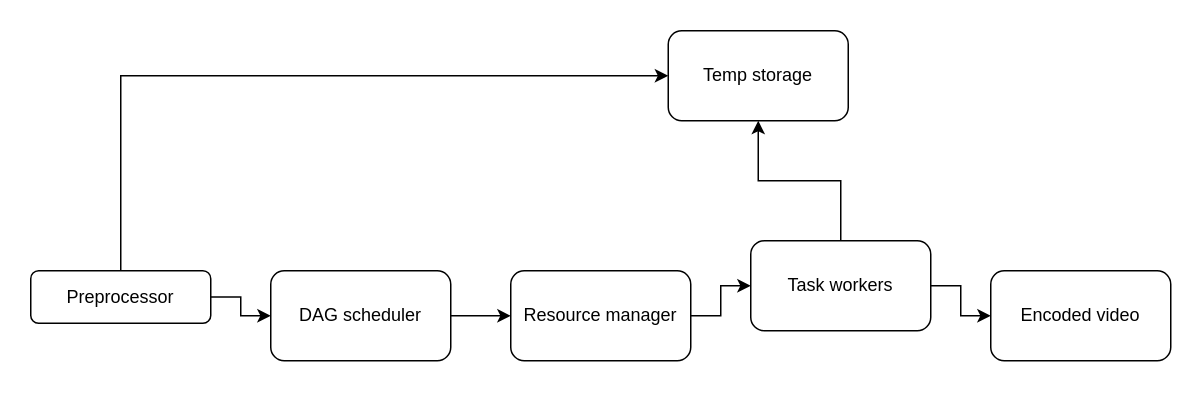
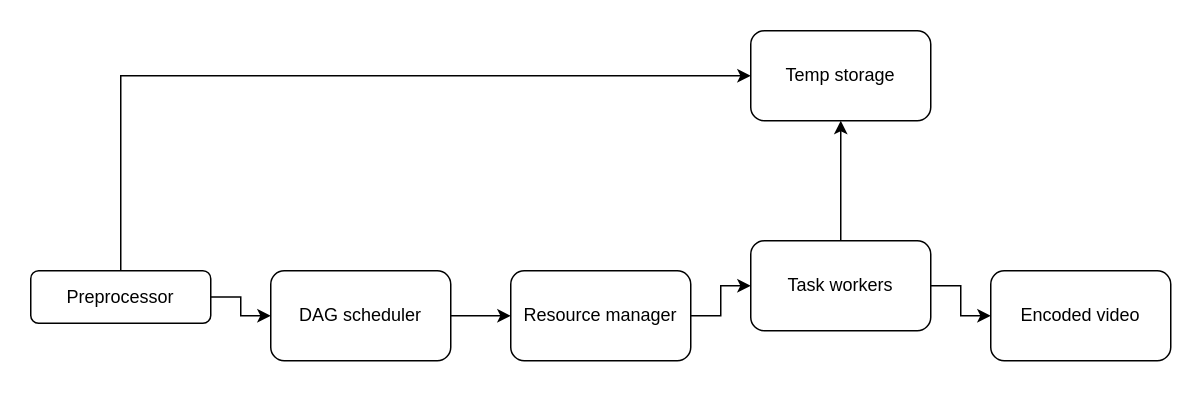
  <mxCell id="0" />
  <mxCell id="1" parent="0" />
  <mxCell id="2" style="edgeStyle=orthogonalEdgeStyle;rounded=0;orthogonalLoop=1;jettySize=auto;html=1;exitX=0.5;exitY=0;exitDx=0;exitDy=0;entryX=0;entryY=0.5;entryDx=0;entryDy=0;" edge="1" parent="1" source="4" target="13"><mxGeometry relative="1" as="geometry" /></mxCell>
  <mxCell id="3" style="edgeStyle=orthogonalEdgeStyle;rounded=0;orthogonalLoop=1;jettySize=auto;html=1;exitX=1;exitY=0.5;exitDx=0;exitDy=0;entryX=0;entryY=0.5;entryDx=0;entryDy=0;" edge="1" parent="1" source="4" target="6"><mxGeometry relative="1" as="geometry" /></mxCell>
  <mxCell id="4" value="Preprocessor" style="rounded=1;whiteSpace=wrap;html=1;" vertex="1" parent="1"><mxGeometry x="20" y="180" width="120" height="35" as="geometry" /></mxCell>
  <mxCell id="5" style="edgeStyle=orthogonalEdgeStyle;rounded=0;orthogonalLoop=1;jettySize=auto;html=1;exitX=1;exitY=0.5;exitDx=0;exitDy=0;entryX=0;entryY=0.5;entryDx=0;entryDy=0;" edge="1" parent="1" source="6" target="8"><mxGeometry relative="1" as="geometry" /></mxCell>
  <mxCell id="6" value="DAG scheduler" style="rounded=1;whiteSpace=wrap;html=1;" vertex="1" parent="1"><mxGeometry x="180" y="180" width="120" height="60" as="geometry" /></mxCell>
  <mxCell id="7" style="edgeStyle=orthogonalEdgeStyle;rounded=0;orthogonalLoop=1;jettySize=auto;html=1;exitX=1;exitY=0.5;exitDx=0;exitDy=0;entryX=0;entryY=0.5;entryDx=0;entryDy=0;" edge="1" parent="1" source="8" target="11"><mxGeometry relative="1" as="geometry" /></mxCell>
  <mxCell id="8" value="Resource manager" style="rounded=1;whiteSpace=wrap;html=1;" vertex="1" parent="1"><mxGeometry x="340" y="180" width="120" height="60" as="geometry" /></mxCell>
  <mxCell id="9" style="edgeStyle=orthogonalEdgeStyle;rounded=0;orthogonalLoop=1;jettySize=auto;html=1;exitX=0.5;exitY=0;exitDx=0;exitDy=0;" edge="1" parent="1" source="11" target="13"><mxGeometry relative="1" as="geometry" /></mxCell>
  <mxCell id="10" style="edgeStyle=orthogonalEdgeStyle;rounded=0;orthogonalLoop=1;jettySize=auto;html=1;exitX=1;exitY=0.5;exitDx=0;exitDy=0;entryX=0;entryY=0.5;entryDx=0;entryDy=0;" edge="1" parent="1" source="11" target="12"><mxGeometry relative="1" as="geometry" /></mxCell>
  <mxCell id="11" value="Task workers" style="rounded=1;whiteSpace=wrap;html=1;" vertex="1" parent="1"><mxGeometry x="500" y="160" width="120" height="60" as="geometry" /></mxCell>
  <mxCell id="12" value="Encoded video" style="rounded=1;whiteSpace=wrap;html=1;" vertex="1" parent="1"><mxGeometry x="660" y="180" width="120" height="60" as="geometry" /></mxCell>
- <mxCell id="13" value="Temp storage" style="rounded=1;whiteSpace=wrap;html=1;" vertex="1" parent="1"><mxGeometry x="445" y="20" width="120" height="60" as="geometry" /></mxCell>
+ <mxCell id="13" value="Temp storage" style="rounded=1;whiteSpace=wrap;html=1;" vertex="1" parent="1"><mxGeometry x="500" y="20" width="120" height="60" as="geometry" /></mxCell>
